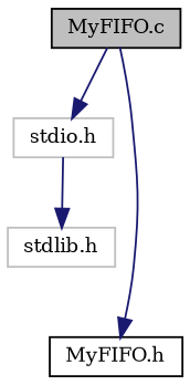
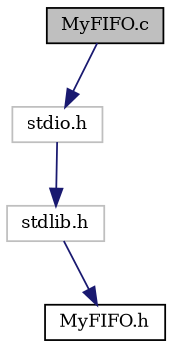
  digraph {
    fontname="DejaVu Serif"
    node [color=black fillcolor=white fontname="DejaVu Serif" fontsize=10 shape=record style=filled]
    edge [color=midnightblue fontname="DejaVu Serif" fontsize=10 labelfontname=Helvetica labelfontsize=10 style=solid]
    n1 [fillcolor=grey75 fontcolor=black height=0.2 label="MyFIFO.c" width=0.4]
    n2 [color=grey75 height=0.2 label="stdio.h" width=0.4]
    n3 [height=0.2 label="MyFIFO.h" width=0.4]
    n4 [color=grey75 height=0.2 label="stdlib.h" width=0.4]
    n1 -> n2
-   n1 -> n3
+   n4 -> n3
    n2 -> n4
  }
